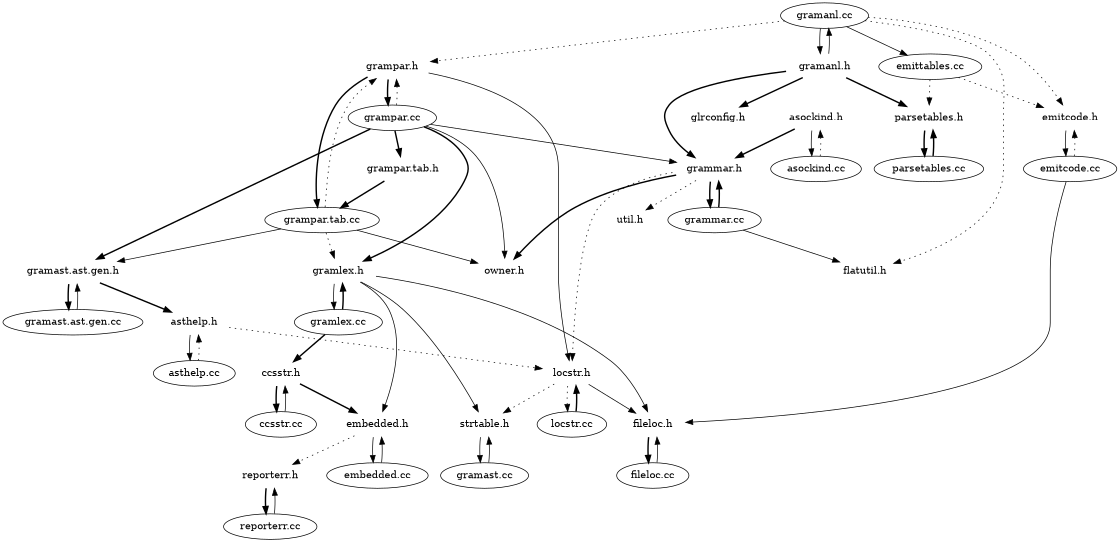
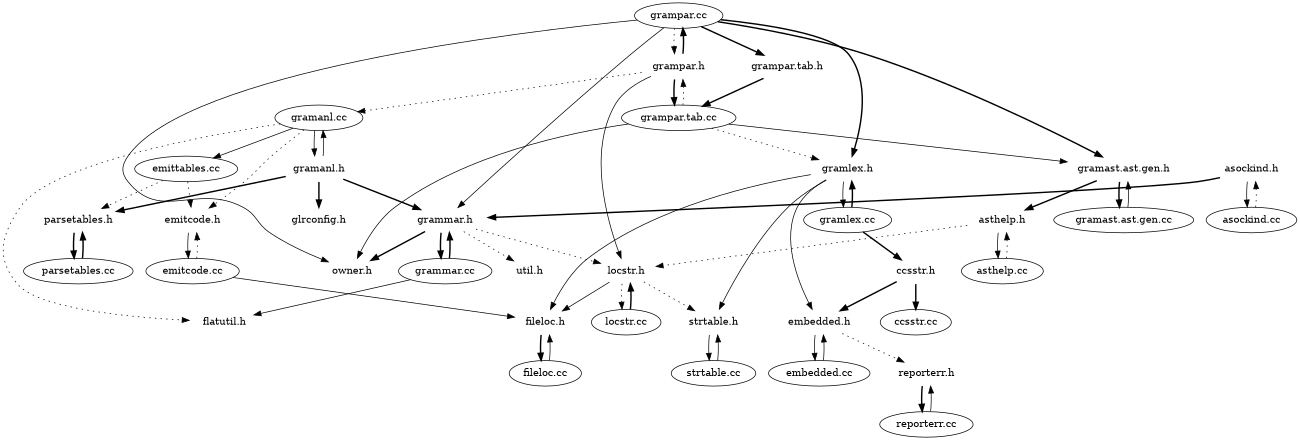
  digraph {
    node [color=white]
    edge [style=solid weight=10]
    "gramanl.cc" [color=""]
    "gramanl.h"
    "grammar.h"
    "glrconfig.h"
    "parsetables.h"
    "flatutil.h"
    "grampar.h"
    "emitcode.h"
    "emittables.cc" [color=""]
    "grampar.cc" [color=""]
    "locstr.h"
    "grampar.tab.cc" [color=""]
    "emitcode.cc" [color=""]
    "grammar.cc" [color=""]
    "util.h"
    "owner.h"
    "parsetables.cc" [color=""]
    "gramlex.h"
    "gramast.ast.gen.h"
    "grampar.tab.h"
    "locstr.cc" [color=""]
    "strtable.h"
    "fileloc.h"
    "asockind.h"
    "asockind.cc" [color=""]
    "gramlex.cc" [color=""]
    "embedded.h"
    "gramast.ast.gen.cc" [color=""]
    "asthelp.h"
-   "strtable.cc" [label="gramast.cc" color=""]
+   "strtable.cc" [color=""]
    "fileloc.cc" [color=""]
    "ccsstr.h"
    "embedded.cc" [color=""]
    "reporterr.h"
    "asthelp.cc" [color=""]
    "ccsstr.cc" [color=""]
    "reporterr.cc" [color=""]
    "gramanl.cc" -> "gramanl.h"
    "gramanl.cc" -> "flatutil.h" [style=dotted weight=""]
-   "gramanl.cc" -> "grampar.h" [style=dotted weight=""]
+   "grampar.h" -> "gramanl.cc" [style=dotted weight=""]
    "gramanl.cc" -> "emitcode.h" [style=dotted weight=""]
    "gramanl.cc" -> "emittables.cc" [weight=""]
    "gramanl.h" -> "gramanl.cc"
    "gramanl.h" -> "grammar.h" [style=bold weight=""]
    "gramanl.h" -> "glrconfig.h" [style=bold weight=""]
    "gramanl.h" -> "parsetables.h" [style=bold weight=""]
    "grammar.h" -> "locstr.h" [style=dotted weight=""]
    "grammar.h" -> "grammar.cc" [style=bold]
    "grammar.h" -> "util.h" [style=dotted weight=""]
    "grammar.h" -> "owner.h" [style=bold weight=""]
    "parsetables.h" -> "parsetables.cc" [style=bold]
    "grampar.h" -> "grampar.cc" [style=bold]
    "grampar.h" -> "locstr.h" [weight=""]
    "grampar.h" -> "grampar.tab.cc" [style=bold]
    "emitcode.h" -> "emitcode.cc"
    "emittables.cc" -> "parsetables.h" [style=dotted weight=""]
    "emittables.cc" -> "emitcode.h" [style=dotted weight=""]
    "grampar.cc" -> "grammar.h" [weight=""]
    "grampar.cc" -> "grampar.h" [style=dotted]
    "grampar.cc" -> "owner.h" [weight=""]
    "grampar.cc" -> "gramlex.h" [style=bold weight=""]
    "grampar.cc" -> "gramast.ast.gen.h" [style=bold weight=""]
    "grampar.cc" -> "grampar.tab.h" [style=bold]
    "locstr.h" -> "locstr.cc" [style=dotted]
    "locstr.h" -> "strtable.h" [style=dotted weight=""]
    "locstr.h" -> "fileloc.h" [weight=""]
    "grampar.tab.cc" -> "grampar.h" [style=dotted]
    "grampar.tab.cc" -> "owner.h" [weight=""]
    "grampar.tab.cc" -> "gramlex.h" [style=dotted weight=""]
    "grampar.tab.cc" -> "gramast.ast.gen.h" [weight=""]
    "emitcode.cc" -> "emitcode.h" [style=dotted]
    "emitcode.cc" -> "fileloc.h" [weight=""]
    "grammar.cc" -> "grammar.h" [style=bold]
    "grammar.cc" -> "flatutil.h" [weight=""]
    "parsetables.cc" -> "parsetables.h" [style=bold]
    "gramlex.h" -> "strtable.h" [weight=""]
    "gramlex.h" -> "fileloc.h" [weight=""]
    "gramlex.h" -> "gramlex.cc"
    "gramlex.h" -> "embedded.h" [weight=""]
    "gramast.ast.gen.h" -> "gramast.ast.gen.cc" [style=bold]
    "gramast.ast.gen.h" -> "asthelp.h" [style=bold weight=""]
    "grampar.tab.h" -> "grampar.tab.cc" [style=bold]
    "locstr.cc" -> "locstr.h" [style=bold]
    "strtable.h" -> "strtable.cc"
    "fileloc.h" -> "fileloc.cc" [style=bold]
    "asockind.h" -> "grammar.h" [style=bold weight=""]
    "asockind.h" -> "asockind.cc"
    "asockind.cc" -> "asockind.h" [style=dotted]
    "gramlex.cc" -> "gramlex.h" [style=bold]
    "gramlex.cc" -> "ccsstr.h" [style=bold weight=""]
    "embedded.h" -> "embedded.cc"
    "embedded.h" -> "reporterr.h" [style=dotted weight=""]
    "gramast.ast.gen.cc" -> "gramast.ast.gen.h"
    "asthelp.h" -> "locstr.h" [style=dotted weight=""]
    "asthelp.h" -> "asthelp.cc"
    "strtable.cc" -> "strtable.h"
    "fileloc.cc" -> "fileloc.h"
    "ccsstr.h" -> "embedded.h" [style=bold weight=""]
    "ccsstr.h" -> "ccsstr.cc" [style=bold]
    "embedded.cc" -> "embedded.h"
    "reporterr.h" -> "reporterr.cc" [style=bold]
    "asthelp.cc" -> "asthelp.h" [style=dotted]
-   "ccsstr.cc" -> "ccsstr.h"
    "reporterr.cc" -> "reporterr.h"
  }
